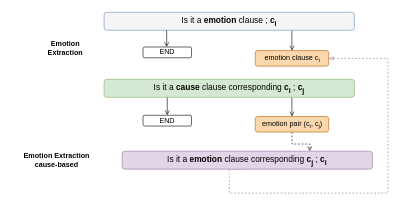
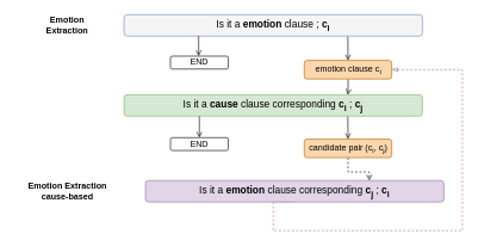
  <mxCell id="0" />
  <mxCell id="1" parent="0" />
  <mxCell id="2" style="edgeStyle=orthogonalEdgeStyle;rounded=0;orthogonalLoop=1;jettySize=auto;html=1;entryX=0.5;entryY=0;entryDx=0;entryDy=0;exitX=0.75;exitY=1;exitDx=0;exitDy=0;endArrow=open;endFill=0;" edge="1" parent="1" source="3" target="10"><mxGeometry relative="1" as="geometry" /></mxCell>
  <mxCell id="3" value="&lt;font style=&quot;font-size: 14px&quot;&gt;Is it a &lt;b&gt;emotion&lt;/b&gt; clause ; &lt;b&gt;c&lt;sub&gt;i&lt;/sub&gt;&lt;/b&gt;&lt;/font&gt;" style="rounded=1;whiteSpace=wrap;html=1;fillColor=#f5f5f5;strokeColor=#6c8ebf;" vertex="1" parent="1"><mxGeometry x="173" y="20" width="418" height="30" as="geometry" /></mxCell>
  <mxCell id="4" style="edgeStyle=orthogonalEdgeStyle;rounded=0;orthogonalLoop=1;jettySize=auto;html=1;exitX=0.25;exitY=1;exitDx=0;exitDy=0;endArrow=open;endFill=0;" edge="1" parent="1" source="3" target="5"><mxGeometry relative="1" as="geometry"><Array as="points"><mxPoint x="277" y="82" /></Array></mxGeometry></mxCell>
  <mxCell id="5" value="END" style="rounded=1;whiteSpace=wrap;html=1;" vertex="1" parent="1"><mxGeometry x="238" y="78" width="81" height="18" as="geometry" /></mxCell>
  <mxCell id="6" style="edgeStyle=orthogonalEdgeStyle;rounded=0;orthogonalLoop=1;jettySize=auto;html=1;entryX=0.5;entryY=0;entryDx=0;entryDy=0;exitX=0.25;exitY=1;exitDx=0;exitDy=0;endArrow=open;endFill=0;" edge="1" parent="1" source="8" target="11"><mxGeometry relative="1" as="geometry" /></mxCell>
  <mxCell id="7" style="edgeStyle=orthogonalEdgeStyle;rounded=0;orthogonalLoop=1;jettySize=auto;html=1;entryX=0.5;entryY=0;entryDx=0;entryDy=0;exitX=0.75;exitY=1;exitDx=0;exitDy=0;endArrow=open;endFill=0;" edge="1" parent="1" source="8" target="13"><mxGeometry relative="1" as="geometry" /></mxCell>
  <mxCell id="8" value="&lt;font style=&quot;font-size: 14px&quot;&gt;Is it a &lt;b&gt;cause&lt;/b&gt; clause corresponding &lt;b&gt;c&lt;sub&gt;i&lt;/sub&gt;&lt;/b&gt; ; &lt;b&gt;c&lt;sub&gt;j&lt;/sub&gt;&lt;/b&gt;&lt;/font&gt;" style="rounded=1;whiteSpace=wrap;html=1;fillColor=#d5e8d4;strokeColor=#82b366;" vertex="1" parent="1"><mxGeometry x="173" y="132" width="418" height="30" as="geometry" /></mxCell>
+ <mxCell id="9" style="edgeStyle=orthogonalEdgeStyle;rounded=0;orthogonalLoop=1;jettySize=auto;html=1;entryX=0.75;entryY=0;entryDx=0;entryDy=0;endArrow=open;endFill=0;" edge="1" parent="1" source="10" target="8"><mxGeometry relative="1" as="geometry"><mxPoint x="392" y="109" as="targetPoint" /></mxGeometry></mxCell>
  <mxCell id="10" value="emotion clause c&lt;sub&gt;i&lt;/sub&gt;" style="rounded=1;whiteSpace=wrap;html=1;fillColor=#fad7ac;strokeColor=#b46504;" vertex="1" parent="1"><mxGeometry x="425.5" y="84" width="122.5" height="26" as="geometry" /></mxCell>
  <mxCell id="11" value="END" style="rounded=1;whiteSpace=wrap;html=1;" vertex="1" parent="1"><mxGeometry x="238" y="192" width="81" height="18" as="geometry" /></mxCell>
  <mxCell id="12" style="edgeStyle=orthogonalEdgeStyle;rounded=0;orthogonalLoop=1;jettySize=auto;html=1;entryX=0.75;entryY=0;entryDx=0;entryDy=0;endArrow=open;endFill=0;dashed=1;" edge="1" parent="1" source="13" target="15"><mxGeometry relative="1" as="geometry" /></mxCell>
- <mxCell id="13" value="emotion pair (c&lt;sub&gt;i&lt;/sub&gt;, c&lt;sub&gt;j&lt;/sub&gt;)" style="rounded=1;whiteSpace=wrap;html=1;fillColor=#fad7ac;strokeColor=#b46504;" vertex="1" parent="1"><mxGeometry x="425.5" y="194" width="122.5" height="26" as="geometry" /></mxCell>
+ <mxCell id="13" value="candidate pair (c&lt;sub&gt;i&lt;/sub&gt;, c&lt;sub&gt;j&lt;/sub&gt;)" style="rounded=1;whiteSpace=wrap;html=1;fillColor=#fad7ac;strokeColor=#b46504;" vertex="1" parent="1"><mxGeometry x="425.5" y="194" width="122.5" height="26" as="geometry" /></mxCell>
  <mxCell id="14" style="rounded=0;orthogonalLoop=1;jettySize=auto;html=1;entryX=1;entryY=0.5;entryDx=0;entryDy=0;exitX=0.5;exitY=1;exitDx=0;exitDy=0;edgeStyle=orthogonalEdgeStyle;endArrow=blockThin;endFill=0;dashed=1;fillColor=#e1d5e7;strokeColor=#9673a6;" edge="1" parent="1" source="15" target="10"><mxGeometry relative="1" as="geometry"><Array as="points"><mxPoint x="382" y="322" /><mxPoint x="647" y="322" /><mxPoint x="647" y="97" /></Array></mxGeometry></mxCell>
  <mxCell id="15" value="&lt;font style=&quot;font-size: 14px&quot;&gt;Is it a &lt;b&gt;emotion&lt;/b&gt; clause corresponding &lt;b&gt;c&lt;sub&gt;j&lt;/sub&gt;&lt;/b&gt;&amp;nbsp;; &lt;b&gt;c&lt;sub&gt;i&lt;/sub&gt;&lt;/b&gt;&lt;/font&gt;" style="rounded=1;whiteSpace=wrap;html=1;fillColor=#e1d5e7;strokeColor=#9673a6;" vertex="1" parent="1"><mxGeometry x="203" y="252" width="418" height="30" as="geometry" /></mxCell>
- <mxCell id="16" value="&lt;b&gt;Emotion&lt;br&gt;Extraction&lt;/b&gt;" style="text;html=1;strokeColor=none;fillColor=none;align=center;verticalAlign=middle;whiteSpace=wrap;rounded=0;" vertex="1" parent="1"><mxGeometry x="35" y="70" width="147" height="20" as="geometry" /></mxCell>
+ <mxCell id="16" value="&lt;b&gt;Emotion&lt;br&gt;Extraction&lt;/b&gt;" style="text;html=1;strokeColor=none;fillColor=none;align=center;verticalAlign=middle;whiteSpace=wrap;rounded=0;" vertex="1" parent="1"><mxGeometry x="20" y="25" width="147" height="20" as="geometry" /></mxCell>
  <mxCell id="17" value="&lt;b&gt;Emotion Extraction &lt;br&gt;cause-based&lt;/b&gt;" style="text;html=1;strokeColor=none;fillColor=none;align=center;verticalAlign=middle;whiteSpace=wrap;rounded=0;" vertex="1" parent="1"><mxGeometry x="26.5" y="257" width="134" height="20" as="geometry" /></mxCell>
